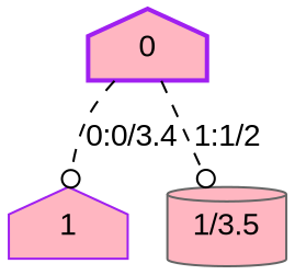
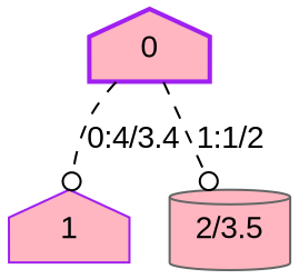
  digraph {
    fontname="Liberation Sans"
    nodesep=0.25
    rankdir=TB
    ranksep=0.4
    node [color=purple fillcolor=lightpink fontname="Liberation Sans" fontsize=14 shape=house style="solid,filled"]
    edge [arrowhead=odot fontname="Liberation Sans" fontsize=14 style=dashed]
    n1 [label=0 style="bold,filled"]
    n2 [label=1]
-   n3 [color=gray40 label="1/3.5" shape=cylinder]
-   n1 -> n2 [label="0:0/3.4"]
+   n3 [color=gray40 label="2/3.5" shape=cylinder]
+   n1 -> n2 [label="0:4/3.4"]
    n1 -> n3 [label="1:1/2"]
  }
